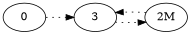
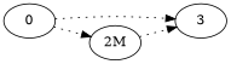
  digraph {
    rankdir=LR
    edge [style=dotted color=black]
    0
    3
    "2M"
    0 -> 3 [color=""]
-   3 -> "2M"
+   0 -> "2M"
    "2M" -> 3
  }
